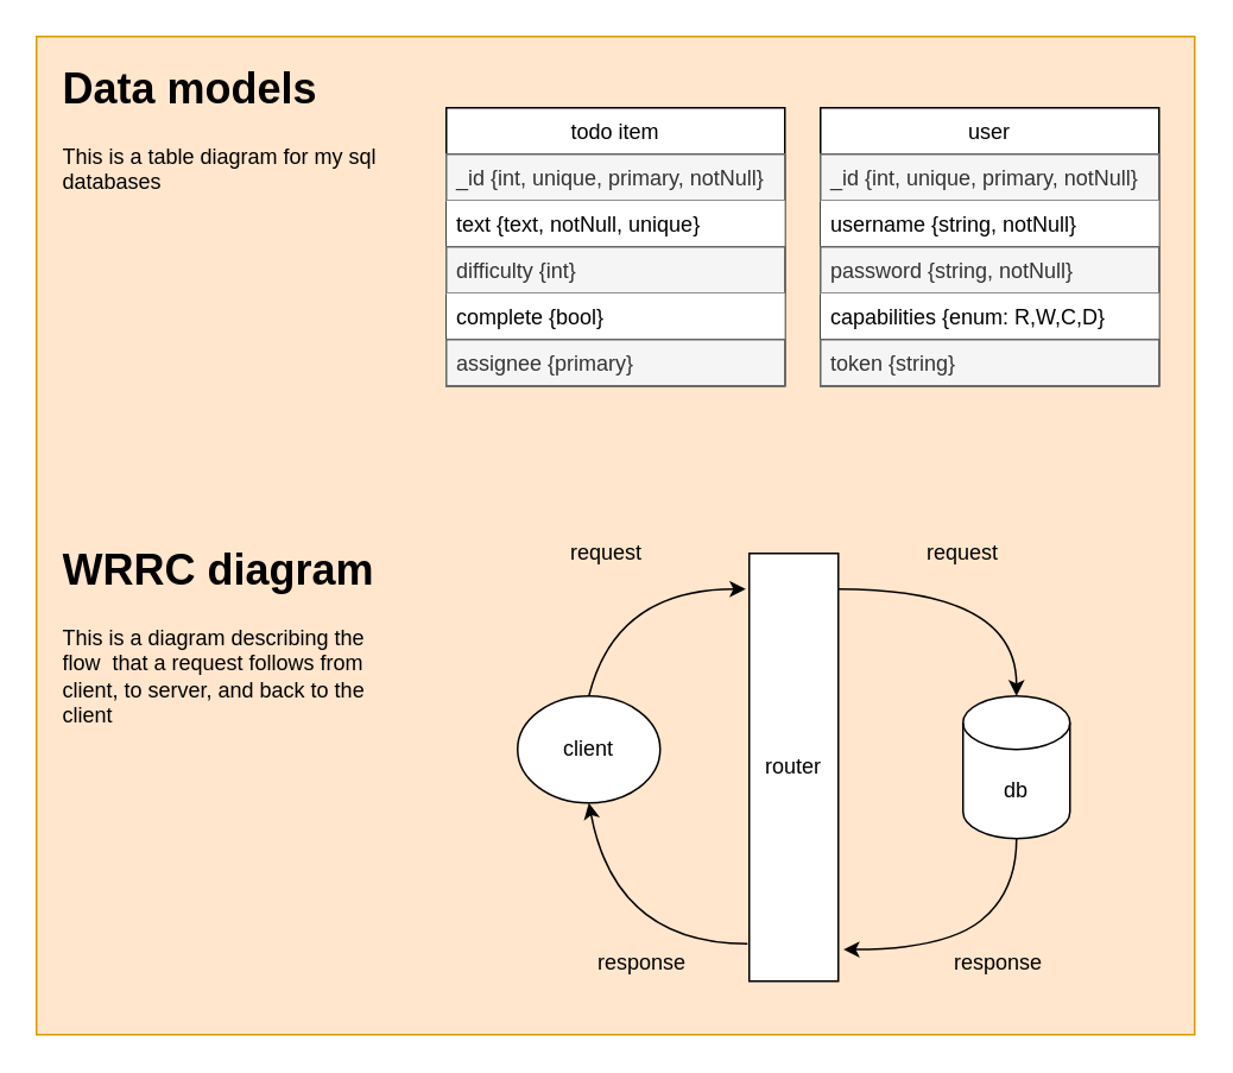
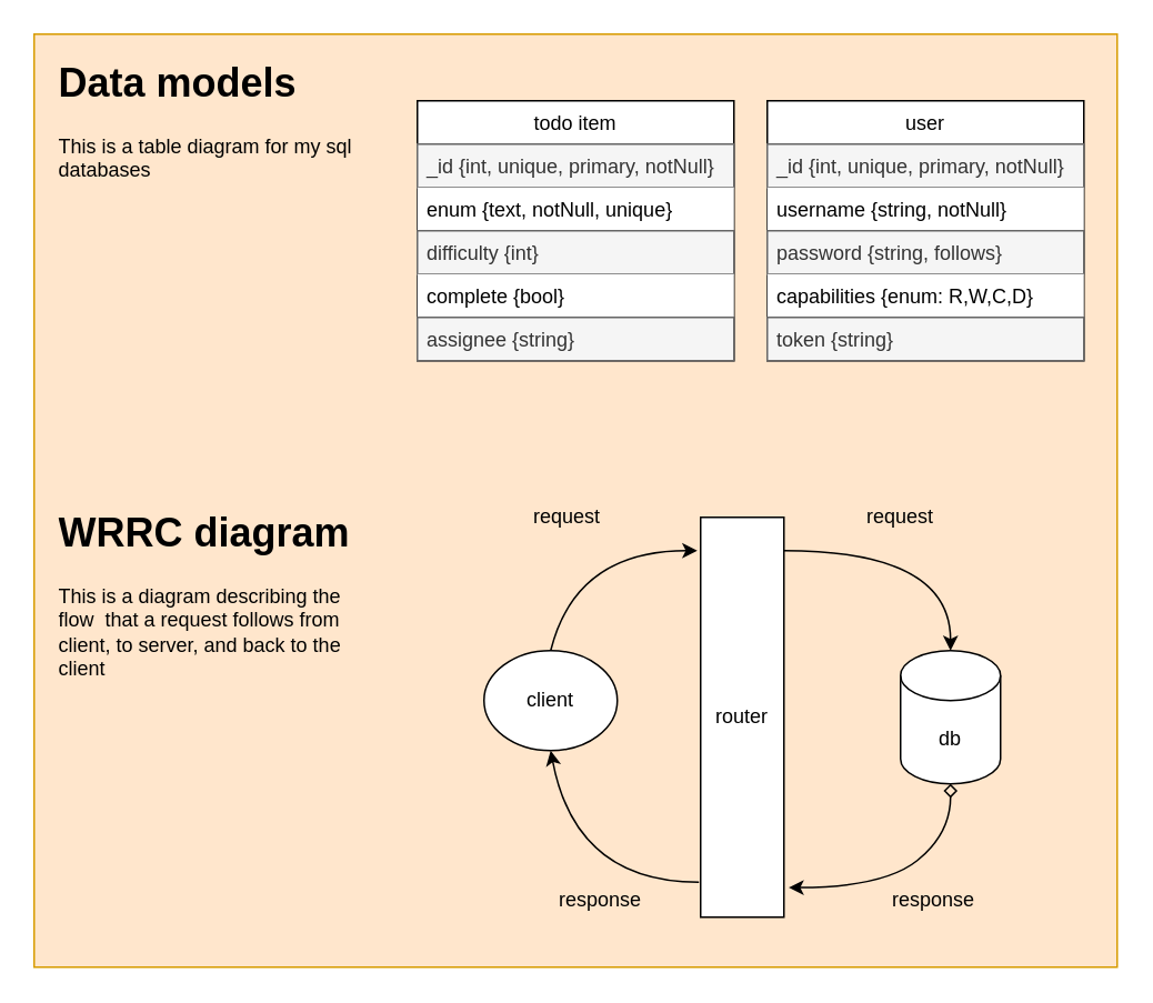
  <mxCell id="0" />
  <mxCell id="1" parent="0" />
  <mxCell id="2" value="" style="rounded=0;whiteSpace=wrap;html=1;strokeColor=#d79b00;fillColor=#ffe6cc;" vertex="1" parent="1"><mxGeometry width="650" height="560" as="geometry" x="20" y="20" /></mxCell>
  <mxCell id="3" value="todo item" style="swimlane;fontStyle=0;childLayout=stackLayout;horizontal=1;startSize=26;horizontalStack=0;resizeParent=1;resizeParentMax=0;resizeLast=0;collapsible=1;marginBottom=0;" vertex="1" parent="1"><mxGeometry x="250" y="60" width="190" height="156" as="geometry" /></mxCell>
  <mxCell id="4" value="_id {int, unique, primary, notNull}" style="text;strokeColor=#666666;fillColor=#f5f5f5;align=left;verticalAlign=top;spacingLeft=4;spacingRight=4;overflow=hidden;rotatable=0;points=[[0,0.5],[1,0.5]];portConstraint=eastwest;fontColor=#333333;" vertex="1" parent="3"><mxGeometry y="26" width="190" height="26" as="geometry" /></mxCell>
- <mxCell id="5" value="text {text, notNull, unique}" style="text;align=left;verticalAlign=top;spacingLeft=4;spacingRight=4;overflow=hidden;rotatable=0;points=[[0,0.5],[1,0.5]];portConstraint=eastwest;fillColor=#ffffff;" vertex="1" parent="3"><mxGeometry y="52" width="190" height="26" as="geometry" /></mxCell>
+ <mxCell id="5" value="enum {text, notNull, unique}" style="text;align=left;verticalAlign=top;spacingLeft=4;spacingRight=4;overflow=hidden;rotatable=0;points=[[0,0.5],[1,0.5]];portConstraint=eastwest;fillColor=#ffffff;" vertex="1" parent="3"><mxGeometry y="52" width="190" height="26" as="geometry" /></mxCell>
  <mxCell id="6" value="difficulty {int}" style="text;align=left;verticalAlign=top;spacingLeft=4;spacingRight=4;overflow=hidden;rotatable=0;points=[[0,0.5],[1,0.5]];portConstraint=eastwest;fillColor=#f5f5f5;strokeColor=#666666;fontColor=#333333;" vertex="1" parent="3"><mxGeometry y="78" width="190" height="26" as="geometry" /></mxCell>
  <mxCell id="7" value="complete {bool}" style="text;align=left;verticalAlign=top;spacingLeft=4;spacingRight=4;overflow=hidden;rotatable=0;points=[[0,0.5],[1,0.5]];portConstraint=eastwest;fillColor=#ffffff;" vertex="1" parent="3"><mxGeometry y="104" width="190" height="26" as="geometry" /></mxCell>
- <mxCell id="8" value="assignee {primary}" style="text;align=left;verticalAlign=top;spacingLeft=4;spacingRight=4;overflow=hidden;rotatable=0;points=[[0,0.5],[1,0.5]];portConstraint=eastwest;fillColor=#f5f5f5;strokeColor=#666666;fontColor=#333333;" vertex="1" parent="3"><mxGeometry y="130" width="190" height="26" as="geometry" /></mxCell>
+ <mxCell id="8" value="assignee {string}" style="text;align=left;verticalAlign=top;spacingLeft=4;spacingRight=4;overflow=hidden;rotatable=0;points=[[0,0.5],[1,0.5]];portConstraint=eastwest;fillColor=#f5f5f5;strokeColor=#666666;fontColor=#333333;" vertex="1" parent="3"><mxGeometry y="130" width="190" height="26" as="geometry" /></mxCell>
  <mxCell id="9" value="&lt;h1&gt;Data models&lt;/h1&gt;&lt;p&gt;This is a table diagram for my sql databases&lt;/p&gt;" style="text;html=1;strokeColor=none;fillColor=none;spacing=5;spacingTop=-20;whiteSpace=wrap;overflow=hidden;rounded=0;" vertex="1" parent="1"><mxGeometry x="30" y="30" width="190" height="120" as="geometry" /></mxCell>
  <mxCell id="10" value="user" style="swimlane;fontStyle=0;childLayout=stackLayout;horizontal=1;startSize=26;horizontalStack=0;resizeParent=1;resizeParentMax=0;resizeLast=0;collapsible=1;marginBottom=0;" vertex="1" parent="1"><mxGeometry x="460" y="60" width="190" height="156" as="geometry" /></mxCell>
  <mxCell id="11" value="_id {int, unique, primary, notNull}" style="text;strokeColor=#666666;fillColor=#f5f5f5;align=left;verticalAlign=top;spacingLeft=4;spacingRight=4;overflow=hidden;rotatable=0;points=[[0,0.5],[1,0.5]];portConstraint=eastwest;fontColor=#333333;" vertex="1" parent="10"><mxGeometry y="26" width="190" height="26" as="geometry" /></mxCell>
  <mxCell id="12" value="username {string, notNull}" style="text;align=left;verticalAlign=top;spacingLeft=4;spacingRight=4;overflow=hidden;rotatable=0;points=[[0,0.5],[1,0.5]];portConstraint=eastwest;fillColor=#ffffff;" vertex="1" parent="10"><mxGeometry y="52" width="190" height="26" as="geometry" /></mxCell>
- <mxCell id="13" value="password {string, notNull}" style="text;strokeColor=#666666;fillColor=#f5f5f5;align=left;verticalAlign=top;spacingLeft=4;spacingRight=4;overflow=hidden;rotatable=0;points=[[0,0.5],[1,0.5]];portConstraint=eastwest;fontColor=#333333;" vertex="1" parent="10"><mxGeometry y="78" width="190" height="26" as="geometry" /></mxCell>
+ <mxCell id="13" value="password {string, follows}" style="text;strokeColor=#666666;fillColor=#f5f5f5;align=left;verticalAlign=top;spacingLeft=4;spacingRight=4;overflow=hidden;rotatable=0;points=[[0,0.5],[1,0.5]];portConstraint=eastwest;fontColor=#333333;" vertex="1" parent="10"><mxGeometry y="78" width="190" height="26" as="geometry" /></mxCell>
  <mxCell id="14" value="capabilities {enum: R,W,C,D}" style="text;align=left;verticalAlign=top;spacingLeft=4;spacingRight=4;overflow=hidden;rotatable=0;points=[[0,0.5],[1,0.5]];portConstraint=eastwest;fillColor=#ffffff;" vertex="1" parent="10"><mxGeometry y="104" width="190" height="26" as="geometry" /></mxCell>
  <mxCell id="15" value="token {string}" style="text;strokeColor=#666666;fillColor=#f5f5f5;align=left;verticalAlign=top;spacingLeft=4;spacingRight=4;overflow=hidden;rotatable=0;points=[[0,0.5],[1,0.5]];portConstraint=eastwest;fontColor=#333333;" vertex="1" parent="10"><mxGeometry y="130" width="190" height="26" as="geometry" /></mxCell>
  <mxCell id="16" value="db" style="shape=cylinder3;whiteSpace=wrap;html=1;boundedLbl=1;backgroundOutline=1;size=15;fillColor=#ffffff;" vertex="1" parent="1"><mxGeometry x="540" y="390" width="60" height="80" as="geometry" /></mxCell>
  <mxCell id="17" value="&lt;h1&gt;WRRC diagram&lt;/h1&gt;&lt;p&gt;This is a diagram describing the flow&amp;nbsp; that a request follows from client, to server, and back to the client&lt;/p&gt;" style="text;html=1;strokeColor=none;fillColor=none;spacing=5;spacingTop=-20;whiteSpace=wrap;overflow=hidden;rounded=0;" vertex="1" parent="1"><mxGeometry x="30" y="300" width="190" height="120" as="geometry" /></mxCell>
  <mxCell id="18" value="client" style="ellipse;whiteSpace=wrap;html=1;aspect=fixed;fillColor=#ffffff;" vertex="1" parent="1"><mxGeometry x="290" y="390" width="80" height="60" as="geometry" /></mxCell>
  <mxCell id="19" value="router" style="rounded=0;whiteSpace=wrap;html=1;fillColor=#ffffff;" vertex="1" parent="1"><mxGeometry x="420" y="310" width="50" height="240" as="geometry" /></mxCell>
  <mxCell id="20" value="" style="curved=1;endArrow=classic;html=1;startArrow=none;startFill=0;exitX=0.5;exitY=0;exitDx=0;exitDy=0;" edge="1" parent="1" source="18"><mxGeometry width="50" height="50" relative="1" as="geometry"><mxPoint x="260" y="390" as="sourcePoint" /><mxPoint x="418" y="330" as="targetPoint" /><Array as="points"><mxPoint x="345" y="330" /></Array></mxGeometry></mxCell>
  <mxCell id="21" value="" style="curved=1;endArrow=none;html=1;startArrow=classic;startFill=1;exitX=0.5;exitY=1;exitDx=0;exitDy=0;endFill=0;" edge="1" parent="1" source="18"><mxGeometry width="50" height="50" relative="1" as="geometry"><mxPoint x="260" y="470" as="sourcePoint" /><mxPoint x="419" y="529" as="targetPoint" /><Array as="points"><mxPoint x="345" y="529" /></Array></mxGeometry></mxCell>
  <mxCell id="22" value="request" style="text;html=1;strokeColor=none;fillColor=none;align=center;verticalAlign=middle;whiteSpace=wrap;rounded=0;" vertex="1" parent="1"><mxGeometry x="320" y="300" width="40" height="20" as="geometry" /></mxCell>
  <mxCell id="23" value="" style="curved=1;endArrow=classic;html=1;startArrow=none;startFill=0;entryX=0.5;entryY=0;entryDx=0;entryDy=0;entryPerimeter=0;" edge="1" parent="1" target="16"><mxGeometry width="50" height="50" relative="1" as="geometry"><mxPoint x="470" y="330" as="sourcePoint" /><mxPoint x="730" y="429" as="targetPoint" /><Array as="points"><mxPoint x="570" y="330" /></Array></mxGeometry></mxCell>
  <mxCell id="24" value="request" style="text;html=1;strokeColor=none;fillColor=none;align=center;verticalAlign=middle;whiteSpace=wrap;rounded=0;" vertex="1" parent="1"><mxGeometry x="520" y="300" width="40" height="20" as="geometry" /></mxCell>
- <mxCell id="25" value="" style="curved=1;endArrow=none;html=1;startArrow=classic;startFill=1;entryX=0.5;entryY=1;entryDx=0;entryDy=0;entryPerimeter=0;exitX=1.057;exitY=0.926;exitDx=0;exitDy=0;exitPerimeter=0;endFill=0;" edge="1" parent="1" source="19" target="16"><mxGeometry width="50" height="50" relative="1" as="geometry"><mxPoint x="490" y="520" as="sourcePoint" /><mxPoint x="650" y="610" as="targetPoint" /><Array as="points"><mxPoint x="530" y="532" /><mxPoint x="570" y="500" /></Array></mxGeometry></mxCell>
+ <mxCell id="25" value="" style="curved=1;endArrow=diamond;html=1;startArrow=classic;startFill=1;entryX=0.5;entryY=1;entryDx=0;entryDy=0;entryPerimeter=0;exitX=1.057;exitY=0.926;exitDx=0;exitDy=0;exitPerimeter=0;endFill=0;" edge="1" parent="1" source="19" target="16"><mxGeometry width="50" height="50" relative="1" as="geometry"><mxPoint x="490" y="520" as="sourcePoint" /><mxPoint x="650" y="610" as="targetPoint" /><Array as="points"><mxPoint x="530" y="532" /><mxPoint x="570" y="500" /></Array></mxGeometry></mxCell>
  <mxCell id="26" value="response" style="text;html=1;strokeColor=none;fillColor=none;align=center;verticalAlign=middle;whiteSpace=wrap;rounded=0;" vertex="1" parent="1"><mxGeometry x="540" y="530" width="40" height="20" as="geometry" /></mxCell>
  <mxCell id="27" value="response" style="text;html=1;strokeColor=none;fillColor=none;align=center;verticalAlign=middle;whiteSpace=wrap;rounded=0;" vertex="1" parent="1"><mxGeometry x="340" y="530" width="40" height="20" as="geometry" /></mxCell>
